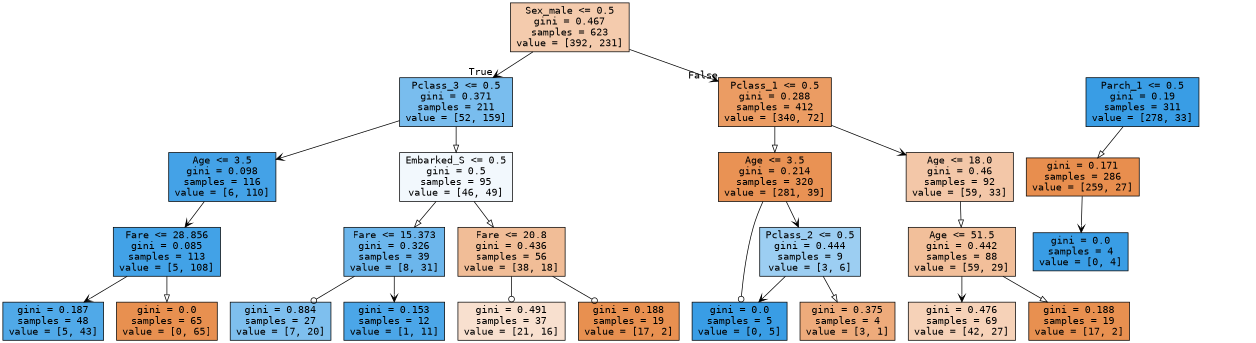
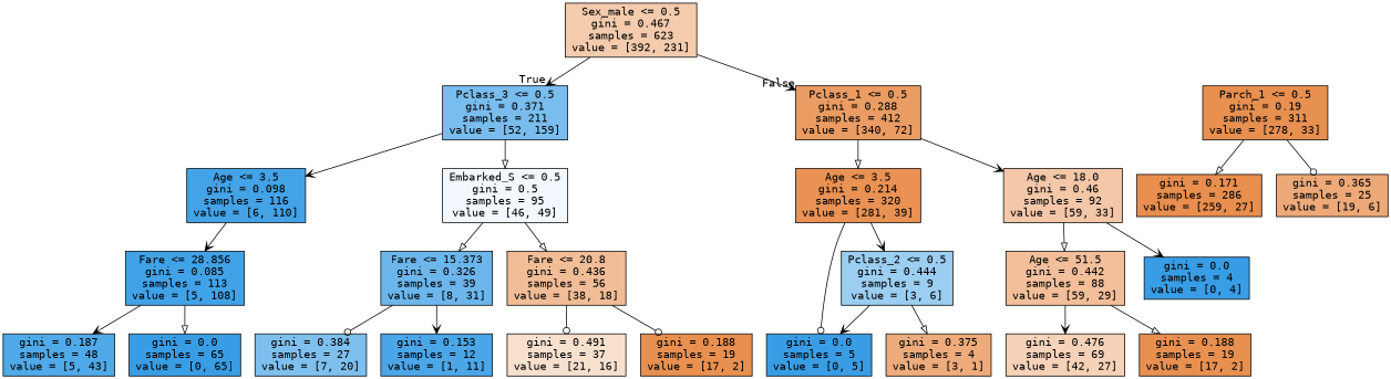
  digraph {
    fontname="DejaVu Sans Mono"
    node [color=black fillcolor="#399de5ff" fontname="DejaVu Sans Mono" shape=box style=filled]
    edge [arrowhead=vee fontname="DejaVu Sans Mono"]
    n1 [fillcolor="#e5813969" label="Sex_male <= 0.5\ngini = 0.467\nsamples = 623\nvalue = [392, 231]"]
    n2 [fillcolor="#399de5ac" label="Pclass_3 <= 0.5\ngini = 0.371\nsamples = 211\nvalue = [52, 159]"]
    n3 [fillcolor="#e58139c9" label="Pclass_1 <= 0.5\ngini = 0.288\nsamples = 412\nvalue = [340, 72]"]
    n4 [fillcolor="#399de5f1" label="Age <= 3.5\ngini = 0.098\nsamples = 116\nvalue = [6, 110]"]
    n5 [fillcolor="#399de510" label="Embarked_S <= 0.5\ngini = 0.5\nsamples = 95\nvalue = [46, 49]"]
    n6 [fillcolor="#e58139dc" label="Age <= 3.5\ngini = 0.214\nsamples = 320\nvalue = [281, 39]"]
    n7 [fillcolor="#e5813970" label="Age <= 18.0\ngini = 0.46\nsamples = 92\nvalue = [59, 33]"]
    n8 [fillcolor="#399de5f3" label="Fare <= 28.856\ngini = 0.085\nsamples = 113\nvalue = [5, 108]"]
    n9 [fillcolor="#399de5bd" label="Fare <= 15.373\ngini = 0.326\nsamples = 39\nvalue = [8, 31]"]
    n10 [fillcolor="#e5813986" label="Fare <= 20.8\ngini = 0.436\nsamples = 56\nvalue = [38, 18]"]
    n11 [fillcolor="#399de5e1" label="gini = 0.187\nsamples = 48\nvalue = [5, 43]"]
-   n12 [fillcolor="#e58139e1" label="gini = 0.0\nsamples = 65\nvalue = [0, 65]"]
-   n13 [fillcolor="#399de5a6" label="gini = 0.884\nsamples = 27\nvalue = [7, 20]"]
+   n12 [label="gini = 0.0\nsamples = 65\nvalue = [0, 65]"]
+   n13 [fillcolor="#399de5a6" label="gini = 0.384\nsamples = 27\nvalue = [7, 20]"]
    n14 [fillcolor="#399de5e8" label="gini = 0.153\nsamples = 12\nvalue = [1, 11]"]
    n15 [fillcolor="#e581393d" label="gini = 0.491\nsamples = 37\nvalue = [21, 16]"]
    n16 [fillcolor="#e58139e1" label="gini = 0.188\nsamples = 19\nvalue = [17, 2]"]
    n17 [fillcolor="#399de57f" label="Pclass_2 <= 0.5\ngini = 0.444\nsamples = 9\nvalue = [3, 6]"]
    n18 [label="gini = 0.0\nsamples = 5\nvalue = [0, 5]"]
    n19 [label="gini = 0.0\nsamples = 4\nvalue = [0, 4]"]
    n20 [fillcolor="#e5813982" label="Age <= 51.5\ngini = 0.442\nsamples = 88\nvalue = [59, 29]"]
    n21 [fillcolor="#e58139aa" label="gini = 0.375\nsamples = 4\nvalue = [3, 1]"]
-   n22 [label="Parch_1 <= 0.5\ngini = 0.19\nsamples = 311\nvalue = [278, 33]"]
+   n22 [fillcolor="#e58139e1" label="Parch_1 <= 0.5\ngini = 0.19\nsamples = 311\nvalue = [278, 33]"]
    n23 [fillcolor="#e58139e4" label="gini = 0.171\nsamples = 286\nvalue = [259, 27]"]
+   n24 [fillcolor="#e58139ae" label="gini = 0.365\nsamples = 25\nvalue = [19, 6]"]
    n25 [fillcolor="#e581395b" label="gini = 0.476\nsamples = 69\nvalue = [42, 27]"]
    n26 [fillcolor="#e58139e1" label="gini = 0.188\nsamples = 19\nvalue = [17, 2]"]
    n1 -> n2 [headlabel=True labelangle=45 labeldistance=2.5]
    n1 -> n3 [headlabel=False labelangle=-45 labeldistance=2.5]
    n2 -> n4
    n2 -> n5 [arrowhead=onormal]
    n3 -> n6 [arrowhead=onormal]
    n3 -> n7
    n4 -> n8
    n5 -> n9 [arrowhead=onormal]
    n5 -> n10 [arrowhead=onormal]
    n6 -> n17
    n6 -> n18 [arrowhead=odot]
-   n23 -> n19
+   n7 -> n19
    n7 -> n20 [arrowhead=onormal]
    n8 -> n11
    n8 -> n12 [arrowhead=onormal]
    n9 -> n13 [arrowhead=odot]
    n9 -> n14
    n10 -> n15 [arrowhead=odot]
    n10 -> n16 [arrowhead=odot]
    n17 -> n18
    n17 -> n21 [arrowhead=onormal]
    n20 -> n25
    n20 -> n26 [arrowhead=onormal]
    n22 -> n23 [arrowhead=onormal]
+   n22 -> n24 [arrowhead=odot]
  }
